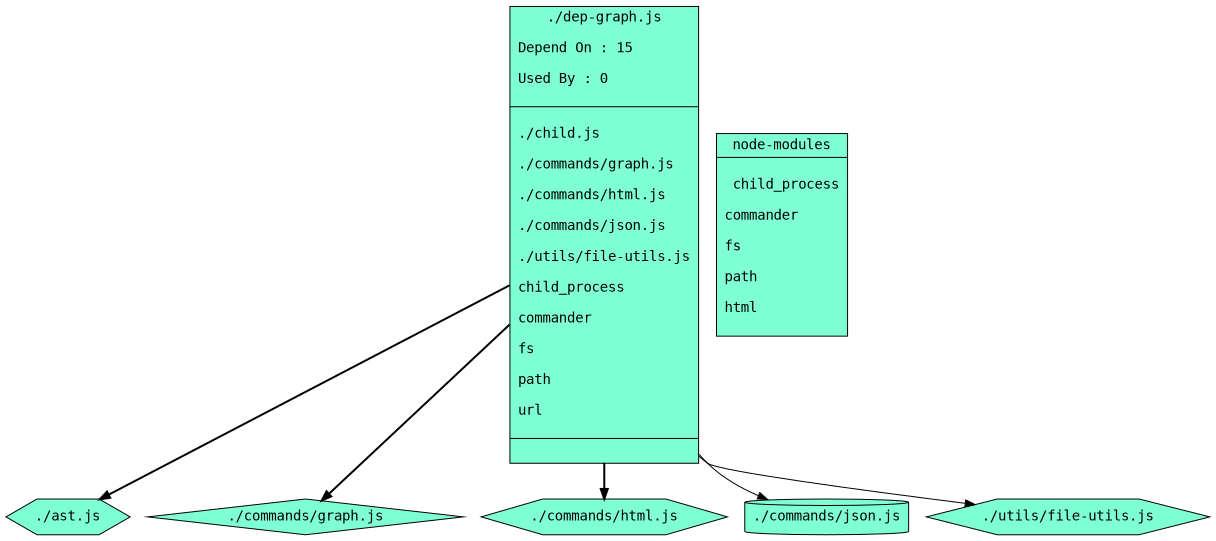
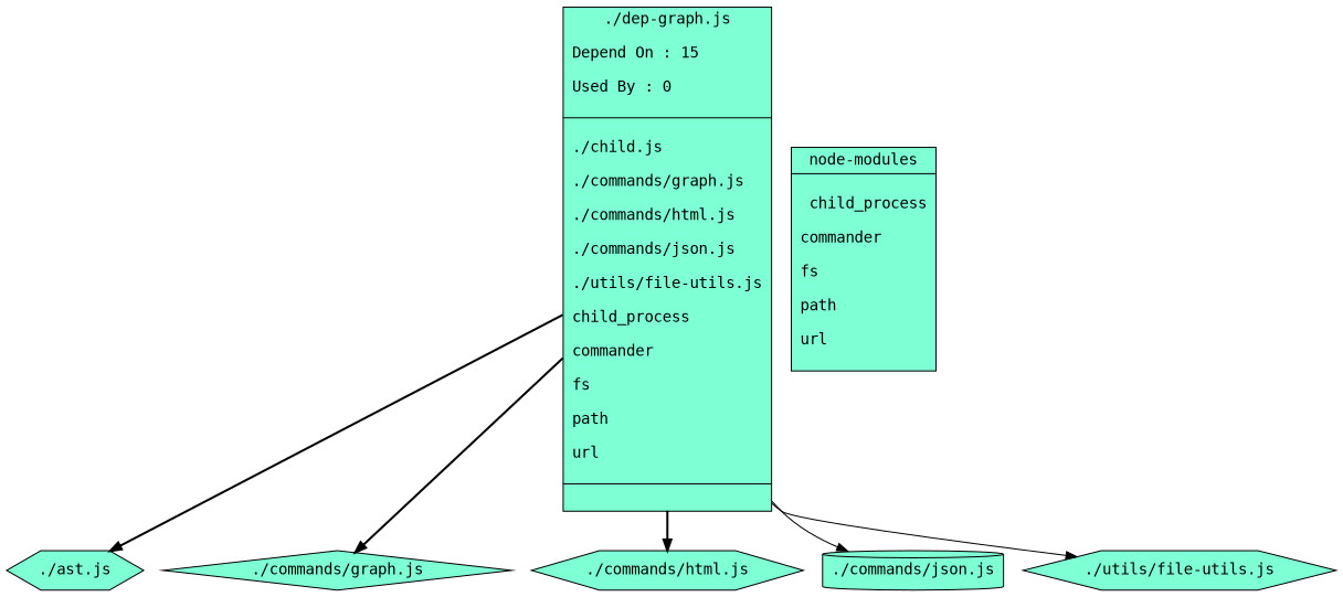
  digraph {
    fontname="DejaVu Sans Mono"
    node [fillcolor=aquamarine fontname="DejaVu Sans Mono" shape=hexagon style=filled]
    edge [fontname="DejaVu Sans Mono" style=bold]
    n1 [label="{ ./dep-graph.js\n\nDepend On : 15\l\nUsed By : 0\l\n|\n		./child.js\l\n		./commands/graph.js\l\n		./commands/html.js\l\n		./commands/json.js\l\n		./utils/file-utils.js\l\n		child_process\l\n		commander\l\n		fs\l\n		path\l\n		url\l\n|\n}" shape=record]
    "./ast.js"
    "./commands/graph.js" [shape=diamond]
    "./commands/html.js"
    "./commands/json.js" [shape=cylinder]
    "./utils/file-utils.js"
-   n7 [label="{node-modules\n | \n 		child_process\l\n		commander\l\n		fs\l\n		path\l\n		html\l\n}" shape=record]
+   n7 [label="{node-modules\n | \n 		child_process\l\n		commander\l\n		fs\l\n		path\l\n		url\l\n}" shape=record]
    n1 -> "./ast.js"
    n1 -> "./commands/graph.js"
    n1 -> "./commands/html.js"
    n1 -> "./commands/json.js" [style=solid]
    n1 -> "./utils/file-utils.js" [style=solid]
  }
